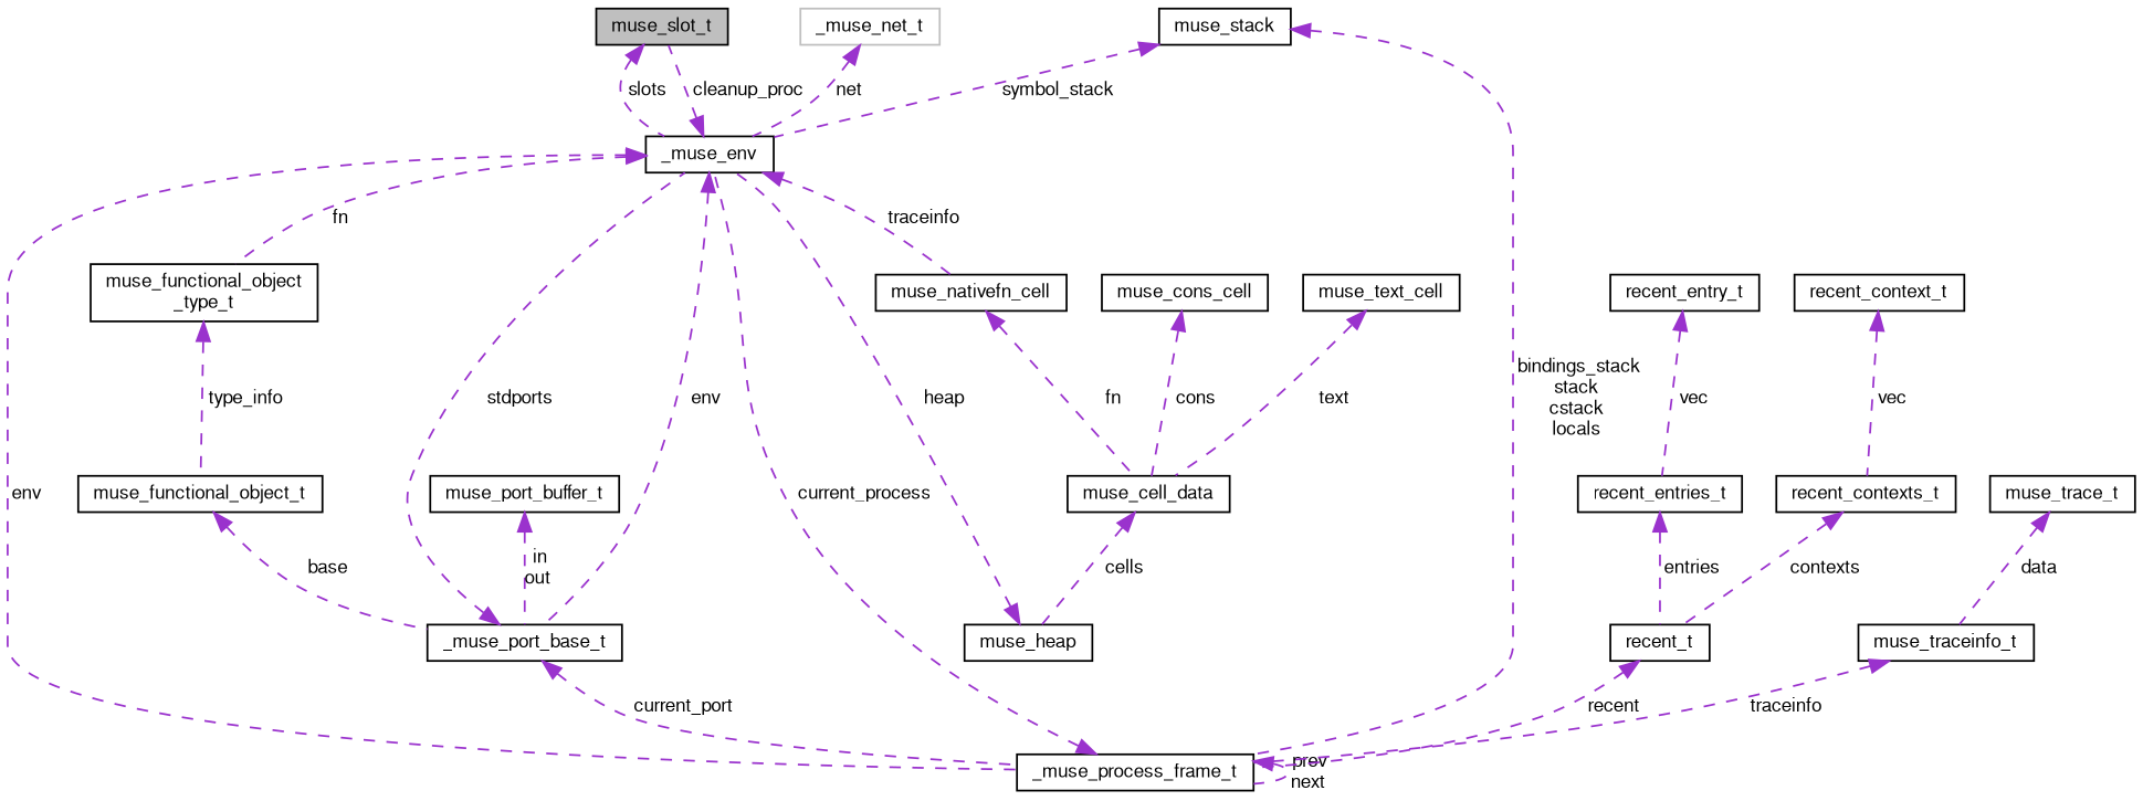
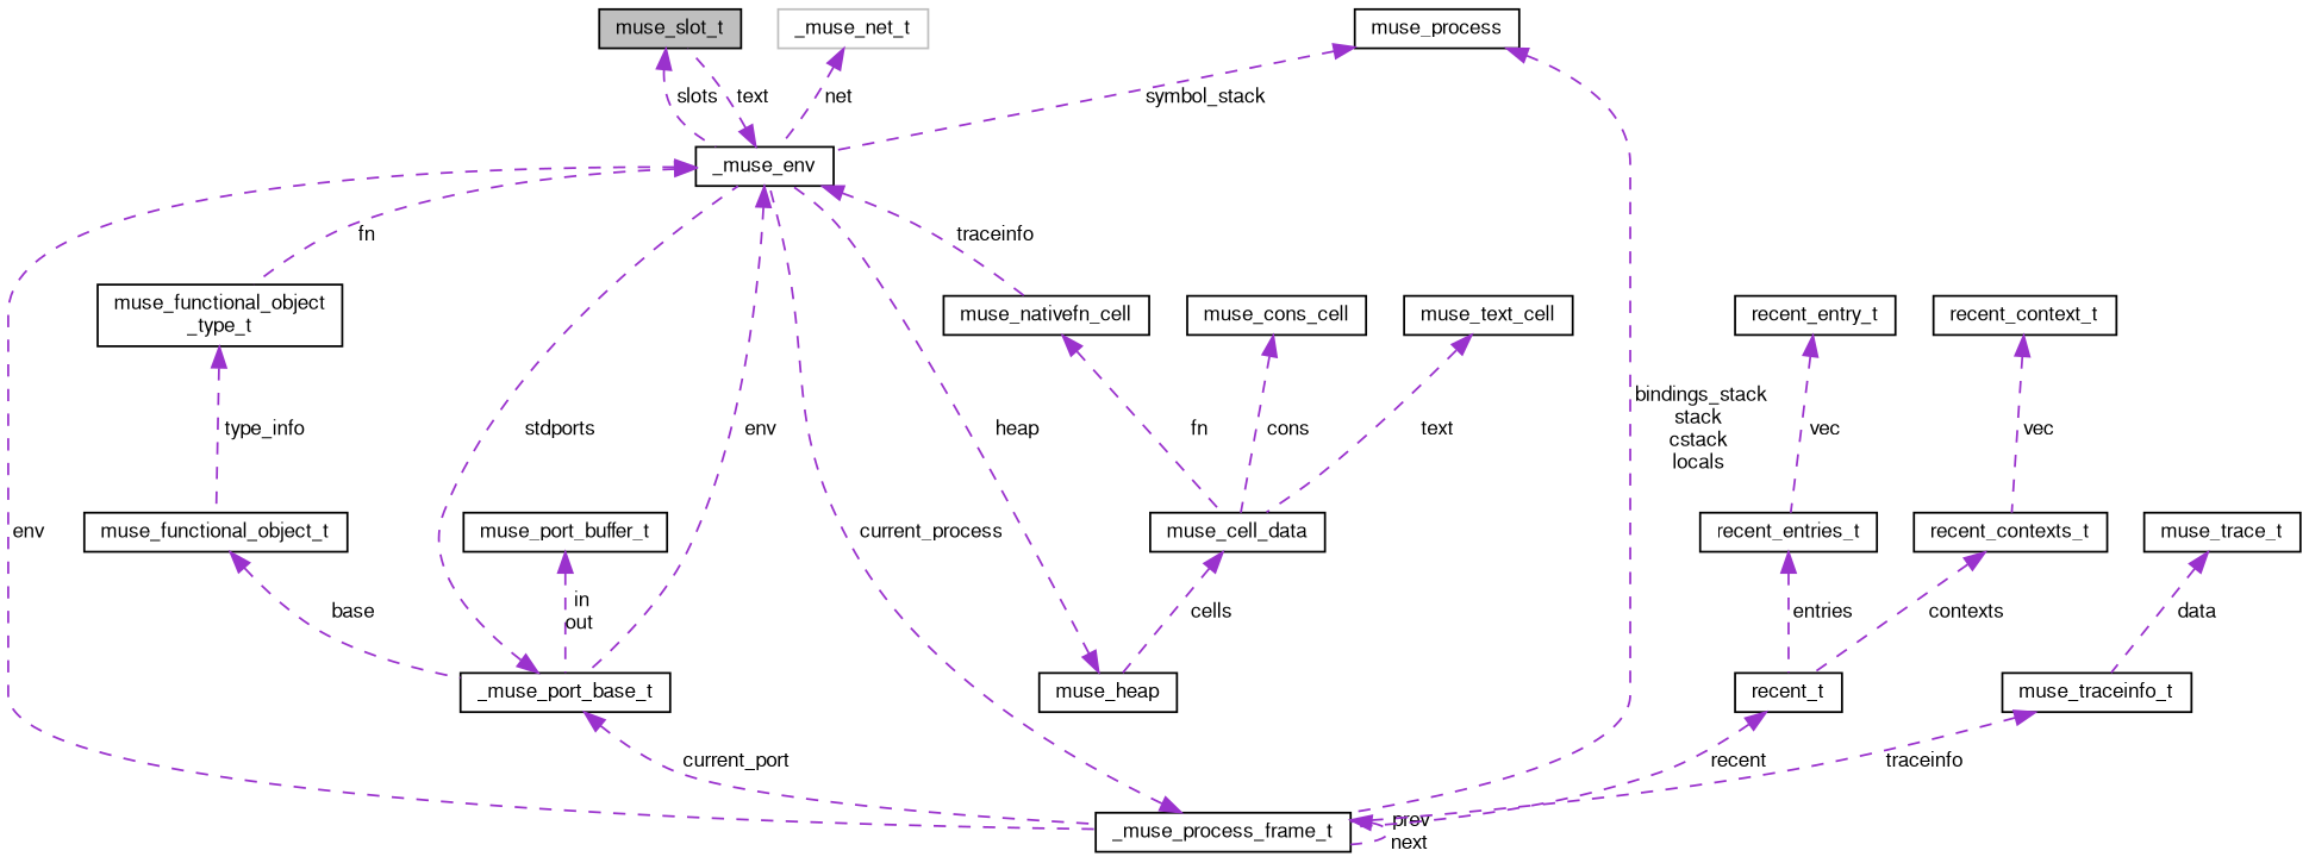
  digraph {
    rankdir=TB
    node [color=black fillcolor=white fontname=FreeSans fontsize=10 shape=record style=filled]
    edge [color=darkorchid3 dir=back fontname=FreeSans fontsize=10 labelfontname=FreeSans labelfontsize=10 style=dashed]
    n1 [fillcolor=grey75 fontcolor=black height=0.2 label=muse_slot_t width=0.4]
    n2 [height=0.2 label=_muse_env width=0.4]
    n3 [height=0.2 label=_muse_port_base_t width=0.4]
    n4 [height=0.2 label="muse_functional_object\l_type_t" width=0.4]
    n5 [height=0.2 label=muse_nativefn_cell width=0.4]
    n6 [height=0.2 label=_muse_process_frame_t width=0.4]
    n7 [height=0.2 label=muse_functional_object_t width=0.4]
    n8 [height=0.2 label=muse_cell_data width=0.4]
    n9 [height=0.2 label=muse_port_buffer_t width=0.4]
    n10 [height=0.2 label=muse_heap width=0.4]
    n11 [height=0.2 label=muse_cons_cell width=0.4]
    n12 [height=0.2 label=muse_text_cell width=0.4]
-   n13 [height=0.2 label=muse_stack width=0.4]
+   n13 [height=0.2 label=muse_process width=0.4]
    n14 [color=grey75 height=0.2 label=_muse_net_t width=0.4]
    n15 [height=0.2 label=muse_traceinfo_t width=0.4]
    n16 [height=0.2 label=muse_trace_t width=0.4]
    n17 [height=0.2 label=recent_t width=0.4]
    n18 [height=0.2 label=recent_contexts_t width=0.4]
    n19 [height=0.2 label=recent_context_t width=0.4]
    n20 [height=0.2 label=recent_entries_t width=0.4]
    n21 [height=0.2 label=recent_entry_t width=0.4]
    n1 -> n2 [label=" slots"]
-   n2 -> n1 [label=" cleanup_proc"]
+   n2 -> n1 [label=" text"]
    n2 -> n3 [label=" env"]
    n2 -> n4 [label=" fn"]
    n2 -> n5 [label=" traceinfo"]
    n2 -> n6 [label=" env"]
    n3 -> n2 [label=" stdports"]
    n3 -> n6 [label=" current_port"]
    n4 -> n7 [label=" type_info"]
    n5 -> n8 [label=" fn"]
    n6 -> n2 [label=" current_process"]
    n6 -> n6 [label=" prev\nnext"]
    n7 -> n3 [label=" base"]
    n8 -> n10 [label=" cells"]
    n9 -> n3 [label=" in\nout"]
    n10 -> n2 [label=" heap"]
    n11 -> n8 [label=" cons"]
    n12 -> n8 [label=" text"]
    n13 -> n2 [label=" symbol_stack"]
    n13 -> n6 [label=" bindings_stack\nstack\ncstack\nlocals"]
    n14 -> n2 [label=" net"]
    n15 -> n6 [label=" traceinfo"]
    n16 -> n15 [label=" data"]
    n17 -> n6 [label=" recent"]
    n18 -> n17 [label=" contexts"]
    n19 -> n18 [label=" vec"]
    n20 -> n17 [label=" entries"]
    n21 -> n20 [label=" vec"]
  }
